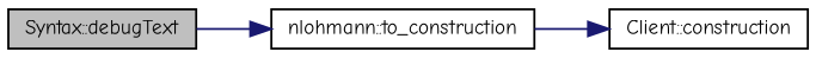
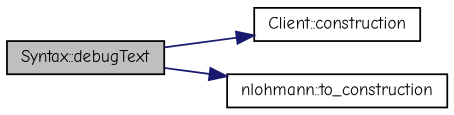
  digraph {
    fontname="Comic Neue"
    rankdir=LR
    node [color=black fillcolor=white fontname="Comic Neue" fontsize=10 shape=record style=filled]
    edge [color=midnightblue fontname="Comic Neue" fontsize=10 labelfontname=Helvetica labelfontsize=10 style=solid]
    n1 [fillcolor=grey75 fontcolor=black height=0.2 label="Syntax::debugText" width=0.4]
    n2 [height=0.2 label="Client::construction" width=0.4]
    n3 [height=0.2 label="nlohmann::to_construction" width=0.4]
-   n3 -> n2
+   n1 -> n2
    n1 -> n3
  }
